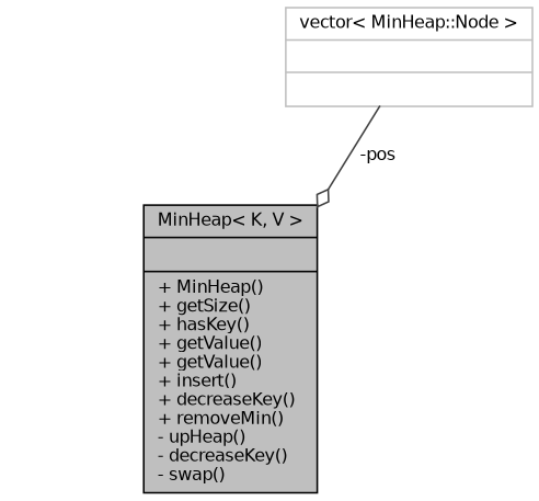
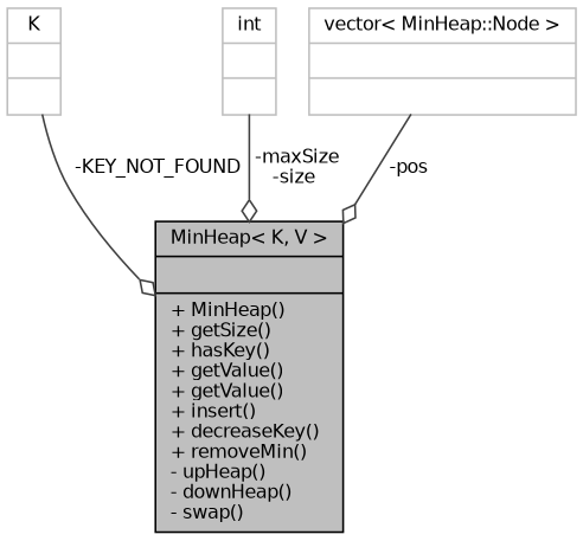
  digraph {
    node [color=grey75 fontname=Helvetica fontsize=10 shape=record]
    edge [arrowhead=odiamond color=grey25 fontname=Helvetica fontsize=10 labelfontname=Helvetica labelfontsize=10 style=solid]
-   n1 [color=black fillcolor=grey75 fontcolor=black height=0.2 label="{MinHeap\< K, V \>\n||+ MinHeap()\l+ getSize()\l+ hasKey()\l+ getValue()\l+ getValue()\l+ insert()\l+ decreaseKey()\l+ removeMin()\l- upHeap()\l- decreaseKey()\l- swap()\l}" style=filled width=0.4]
+   n1 [color=black fillcolor=grey75 fontcolor=black height=0.2 label="{MinHeap\< K, V \>\n||+ MinHeap()\l+ getSize()\l+ hasKey()\l+ getValue()\l+ getValue()\l+ insert()\l+ decreaseKey()\l+ removeMin()\l- upHeap()\l- downHeap()\l- swap()\l}" style=filled width=0.4]
+   n2 [height=0.2 label="{K\n||}" width=0.4]
+   n3 [height=0.2 label="{int\n||}" width=0.4]
    n4 [height=0.2 label="{vector\< MinHeap::Node \>\n||}" width=0.4]
+   n2 -> n1 [label=" -KEY_NOT_FOUND"]
+   n3 -> n1 [label=" -maxSize\n-size"]
    n4 -> n1 [label=" -pos"]
  }
